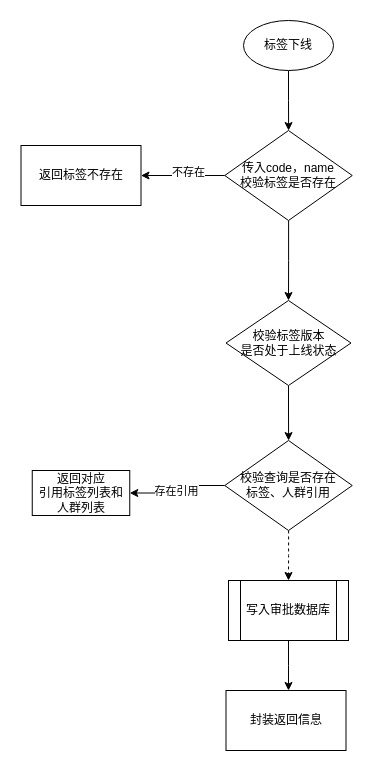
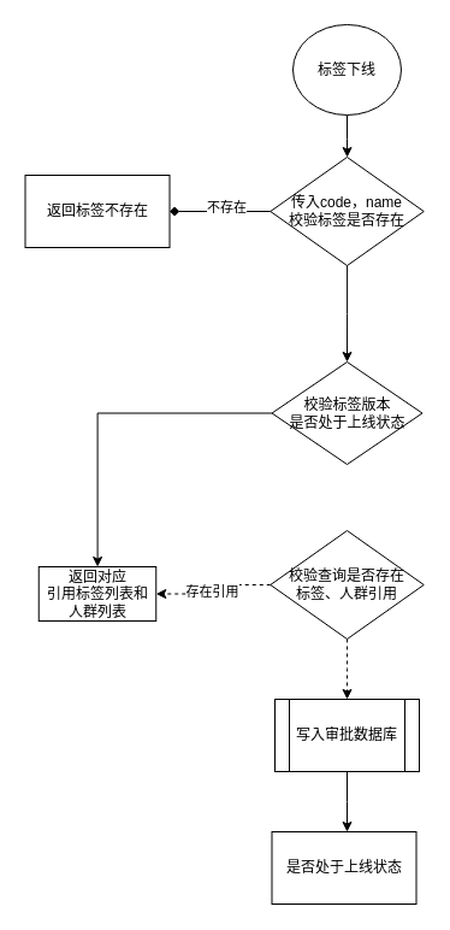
  <mxCell id="0" />
  <mxCell id="1" parent="0" />
  <mxCell id="2" value="" style="edgeStyle=orthogonalEdgeStyle;rounded=0;orthogonalLoop=1;jettySize=auto;html=1;" parent="1" source="3" target="7" edge="1"><mxGeometry relative="1" as="geometry" /></mxCell>
- <mxCell id="3" value="标签下线" style="ellipse;whiteSpace=wrap;html=1;" parent="1" vertex="1"><mxGeometry x="243" y="20" width="90" height="50" as="geometry" /></mxCell>
- <mxCell id="4" value="" style="edgeStyle=orthogonalEdgeStyle;rounded=0;orthogonalLoop=1;jettySize=auto;html=1;" parent="1" source="7" target="8" edge="1"><mxGeometry relative="1" as="geometry" /></mxCell>
+ <mxCell id="3" value="标签下线" style="ellipse;whiteSpace=wrap;html=1;" parent="1" vertex="1"><mxGeometry x="243" y="20" width="90" height="75" as="geometry" /></mxCell>
+ <mxCell id="4" value="" style="edgeStyle=orthogonalEdgeStyle;rounded=0;orthogonalLoop=1;jettySize=auto;html=1;endArrow=diamond;" parent="1" source="7" target="8" edge="1"><mxGeometry relative="1" as="geometry" /></mxCell>
  <mxCell id="5" value="不存在" style="edgeLabel;html=1;align=center;verticalAlign=middle;resizable=0;points=[];" parent="4" vertex="1" connectable="0"><mxGeometry x="-0.11" y="-4" relative="1" as="geometry"><mxPoint as="offset" /></mxGeometry></mxCell>
  <mxCell id="6" value="" style="edgeStyle=orthogonalEdgeStyle;rounded=0;orthogonalLoop=1;jettySize=auto;html=1;" parent="1" source="7" target="17" edge="1"><mxGeometry relative="1" as="geometry" /></mxCell>
  <mxCell id="7" value="&lt;div&gt;传入code，name&lt;/div&gt;校验标签是否存在" style="rhombus;whiteSpace=wrap;html=1;" parent="1" vertex="1"><mxGeometry x="224.25" y="130" width="127.5" height="90" as="geometry" /></mxCell>
  <mxCell id="8" value="返回标签不存在" style="whiteSpace=wrap;html=1;" parent="1" vertex="1"><mxGeometry x="20.5" y="145" width="120" height="60" as="geometry" /></mxCell>
- <mxCell id="9" value="" style="edgeStyle=orthogonalEdgeStyle;rounded=0;orthogonalLoop=1;jettySize=auto;html=1;" parent="1" source="12" target="13" edge="1"><mxGeometry relative="1" as="geometry" /></mxCell>
+ <mxCell id="9" value="" style="edgeStyle=orthogonalEdgeStyle;rounded=0;orthogonalLoop=1;jettySize=auto;html=1;dashed=1;" parent="1" source="12" target="13" edge="1"><mxGeometry relative="1" as="geometry" /></mxCell>
  <mxCell id="10" value="存在引用" style="edgeLabel;html=1;align=center;verticalAlign=middle;resizable=0;points=[];" parent="9" vertex="1" connectable="0"><mxGeometry x="0.1" y="-2" relative="1" as="geometry"><mxPoint as="offset" /></mxGeometry></mxCell>
  <mxCell id="11" value="" style="edgeStyle=orthogonalEdgeStyle;rounded=0;orthogonalLoop=1;jettySize=auto;html=1;dashed=1;" parent="1" source="12" target="15" edge="1"><mxGeometry relative="1" as="geometry" /></mxCell>
  <mxCell id="12" value="校验查询是否存在&lt;div&gt;标签、人群引用&lt;div&gt;&lt;/div&gt;&lt;/div&gt;" style="rhombus;whiteSpace=wrap;html=1;" parent="1" vertex="1"><mxGeometry x="224.25" y="440" width="127.5" height="90" as="geometry" /></mxCell>
  <mxCell id="13" value="返回对应&lt;div&gt;引用标签列表和&lt;/div&gt;&lt;div&gt;人群列表&lt;/div&gt;" style="whiteSpace=wrap;html=1;" parent="1" vertex="1"><mxGeometry x="31.75" y="470" width="97.5" height="45" as="geometry" /></mxCell>
  <mxCell id="14" value="" style="edgeStyle=orthogonalEdgeStyle;rounded=0;orthogonalLoop=1;jettySize=auto;html=1;" parent="1" source="15" edge="1"><mxGeometry relative="1" as="geometry"><mxPoint x="288" y="690" as="targetPoint" /></mxGeometry></mxCell>
  <mxCell id="15" value="写入审批数据库" style="shape=process;whiteSpace=wrap;html=1;backgroundOutline=1;" parent="1" vertex="1"><mxGeometry x="228" y="580" width="120" height="60" as="geometry" /></mxCell>
- <mxCell id="16" value="" style="edgeStyle=orthogonalEdgeStyle;rounded=0;orthogonalLoop=1;jettySize=auto;html=1;" parent="1" source="17" target="12" edge="1"><mxGeometry relative="1" as="geometry" /></mxCell>
+ <mxCell id="16" value="" style="edgeStyle=orthogonalEdgeStyle;rounded=0;orthogonalLoop=1;jettySize=auto;html=1;" parent="1" source="17" target="13" edge="1"><mxGeometry relative="1" as="geometry" /></mxCell>
  <mxCell id="17" value="校验标签版本&lt;div&gt;是否处于上线状态&lt;/div&gt;" style="rhombus;whiteSpace=wrap;html=1;" parent="1" vertex="1"><mxGeometry x="225.5" y="300" width="125" height="85" as="geometry" /></mxCell>
- <mxCell id="18" value="封装返回信息" style="whiteSpace=wrap;html=1;" parent="1" vertex="1"><mxGeometry x="225.5" y="690" width="120" height="60" as="geometry" /></mxCell>
+ <mxCell id="18" value="是否处于上线状态" style="whiteSpace=wrap;html=1;" parent="1" vertex="1"><mxGeometry x="225.5" y="690" width="120" height="60" as="geometry" /></mxCell>
